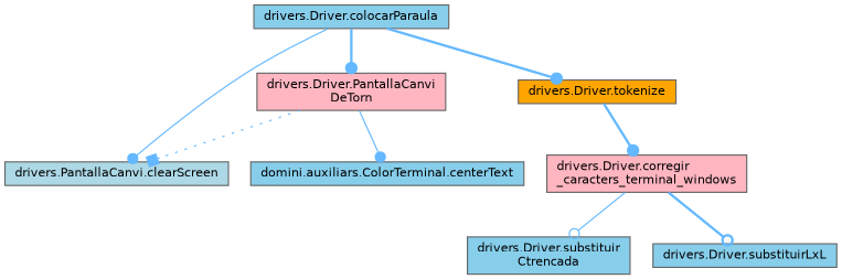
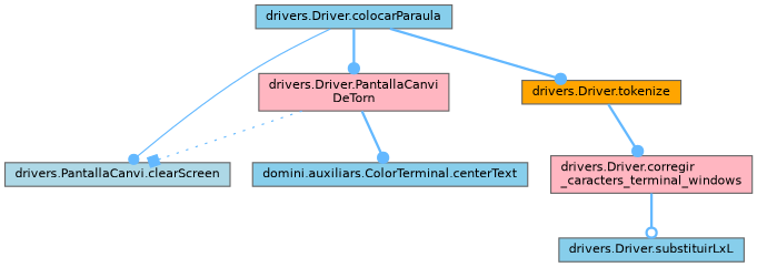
  digraph {
    rankdir=TB
    node [color=grey40 fillcolor=skyblue fontname=Helvetica fontsize=10 shape=box style=filled]
    edge [arrowhead=dot color=steelblue1 fontname=Helvetica fontsize=10 labelfontname=Helvetica labelfontsize=10 style=bold]
    n1 [color=gray40 fontcolor=black height=0.2 label="drivers.Driver.colocarParaula" width=0.4]
    n2 [fillcolor=lightblue height=0.2 label="drivers.PantallaCanvi.clearScreen" width=0.4]
    n3 [fillcolor=lightpink height=0.2 label="drivers.Driver.PantallaCanvi\lDeTorn" width=0.4]
    n4 [fillcolor=orange height=0.2 label="drivers.Driver.tokenize" width=0.4]
    n5 [height=0.2 label="domini.auxiliars.ColorTerminal.centerText" width=0.4]
    n6 [fillcolor=lightpink height=0.2 label="drivers.Driver.corregir\l_caracters_terminal_windows" width=0.4]
-   n7 [height=0.2 label="drivers.Driver.substituir\lCtrencada" width=0.4]
    n8 [height=0.2 label="drivers.Driver.substituirLxL" width=0.4]
    n1 -> n2 [style=solid]
    n1 -> n3
    n1 -> n4
    n3 -> n2 [arrowhead=box style=dotted]
-   n3 -> n5 [style=solid]
+   n3 -> n5
    n4 -> n6
-   n6 -> n7 [arrowhead=odot style=solid]
    n6 -> n8 [arrowhead=odot]
  }
